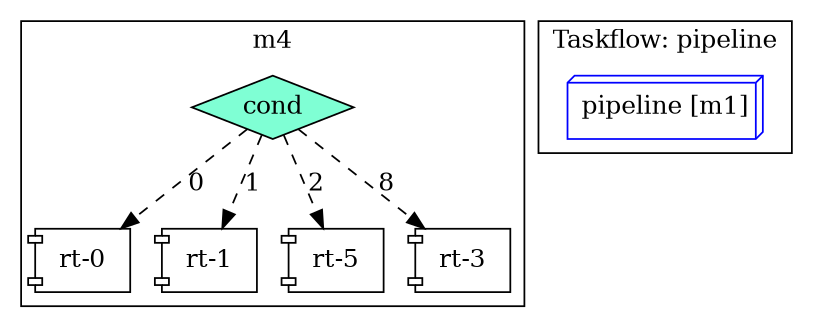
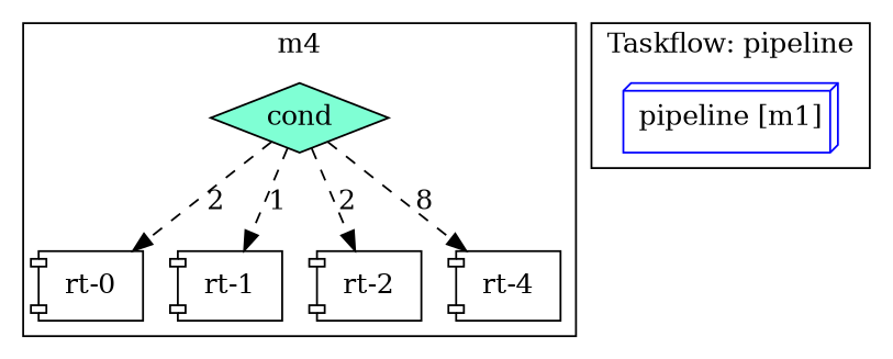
  digraph {
    node [shape=component]
    edge [style=dashed]
    n1 [color=black fillcolor=aquamarine label=cond shape=diamond style=filled]
    n2 [label="rt-0"]
    n3 [label="rt-1"]
-   n4 [label="rt-5"]
-   n5 [label="rt-3"]
+   n4 [label="rt-2"]
+   n5 [label="rt-4"]
    n6 [color=blue label="pipeline [m1]" shape=box3d]
    subgraph cluster_1 {
      label=m4
      n1
      n2
      n3
      n4
      n5
    }
    subgraph cluster_2 {
      label="Taskflow: pipeline"
      n6
    }
-   n1 -> n2 [label=0]
+   n1 -> n2 [label=2]
    n1 -> n3 [label=1]
    n1 -> n4 [label=2]
    n1 -> n5 [label=8]
  }
